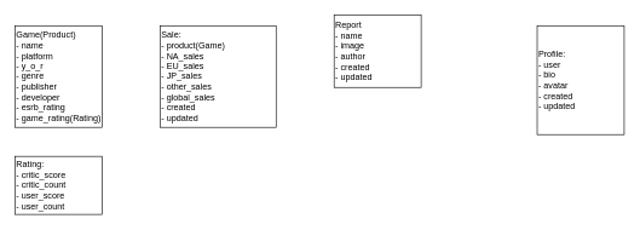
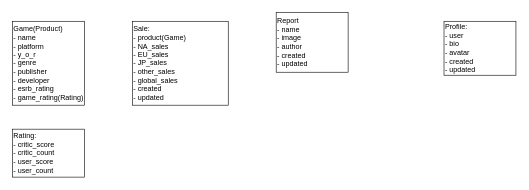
  <mxCell id="0" />
  <mxCell id="1" parent="0" />
  <mxCell id="2" value="Game(Product)&lt;br&gt;- name&lt;br&gt;- platform&lt;br&gt;- y_o_r&lt;br&gt;- genre&lt;br&gt;- publisher&lt;br&gt;- developer&lt;br&gt;- esrb_rating&lt;br&gt;- game_rating(Rating)" style="rounded=0;whiteSpace=wrap;html=1;align=left;" vertex="1" parent="1"><mxGeometry x="20" y="35" width="120" height="140" as="geometry" /></mxCell>
- <mxCell id="3" value="Profile:&lt;br&gt;- user&lt;br&gt;- bio&lt;br&gt;- avatar&lt;br&gt;- created&lt;br&gt;- updated" style="rounded=0;whiteSpace=wrap;html=1;align=left;" vertex="1" parent="1"><mxGeometry x="740" y="35" width="120" height="150" as="geometry" /></mxCell>
+ <mxCell id="3" value="Profile:&lt;br&gt;- user&lt;br&gt;- bio&lt;br&gt;- avatar&lt;br&gt;- created&lt;br&gt;- updated" style="rounded=0;whiteSpace=wrap;html=1;align=left;" vertex="1" parent="1"><mxGeometry x="740" y="35" width="120" height="90" as="geometry" /></mxCell>
  <mxCell id="4" value="Report&lt;br&gt;- name&lt;br&gt;- image&lt;br&gt;- author&lt;br&gt;- created&lt;br&gt;- updated" style="rounded=0;whiteSpace=wrap;html=1;align=left;" vertex="1" parent="1"><mxGeometry x="460" y="20" width="120" height="100" as="geometry" /></mxCell>
  <mxCell id="5" value="Sale:&lt;br&gt;- product(Game)&lt;br&gt;- NA_sales&lt;br&gt;- EU_sales&lt;br&gt;- JP_sales&lt;br&gt;- other_sales&lt;br&gt;- global_sales&lt;br&gt;- created&lt;br&gt;- updated" style="rounded=0;whiteSpace=wrap;html=1;align=left;" vertex="1" parent="1"><mxGeometry x="220" y="35" width="160" height="140" as="geometry" /></mxCell>
  <mxCell id="6" value="Rating:&lt;br&gt;- critic_score&lt;br&gt;- critic_count&lt;br&gt;- user_score&lt;br&gt;- user_count" style="rounded=0;whiteSpace=wrap;html=1;align=left;" vertex="1" parent="1"><mxGeometry x="20" y="215" width="120" height="80" as="geometry" /></mxCell>
